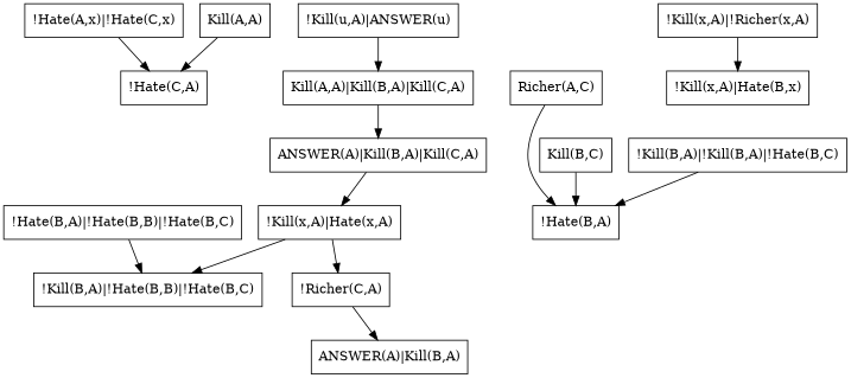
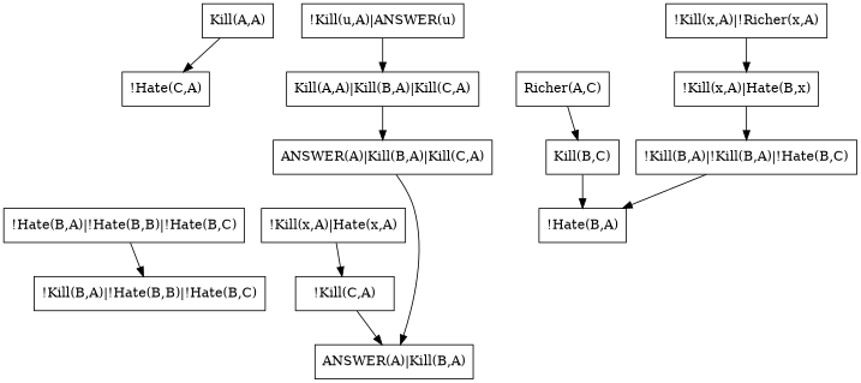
  digraph {
    node [shape=box]
-   n1 [label="!Hate(A,x)|!Hate(C,x)"]
    n2 [label="!Hate(C,A)"]
    n3 [label="Kill(A,A)"]
    n4 [label="!Hate(B,A)|!Hate(B,B)|!Hate(B,C)"]
    n5 [label="!Kill(B,A)|!Hate(B,B)|!Hate(B,C)"]
    n6 [label="!Kill(x,A)|Hate(B,x)"]
    n7 [label="!Kill(B,A)|!Kill(B,A)|!Hate(B,C)"]
    n8 [label="!Kill(x,A)|!Richer(x,A)"]
    n9 [label="Kill(A,A)|Kill(B,A)|Kill(C,A)"]
    n10 [label="ANSWER(A)|Kill(B,A)|Kill(C,A)"]
    n11 [label="ANSWER(A)|Kill(B,A)"]
    n12 [label="!Kill(u,A)|ANSWER(u)"]
    n13 [label="!Kill(x,A)|Hate(x,A)"]
-   n14 [label="!Richer(C,A)"]
+   n14 [label="!Kill(C,A)"]
    n15 [label="!Hate(B,A)"]
    n16 [label="Kill(B,C)"]
    n17 [label="Richer(A,C)"]
-   n1 -> n2
    n3 -> n2
    n4 -> n5
+   n6 -> n7
    n7 -> n15
    n8 -> n6
    n9 -> n10
-   n10 -> n13
+   n10 -> n11
    n12 -> n9
-   n13 -> n5
    n13 -> n14
    n14 -> n11
    n16 -> n15
-   n17 -> n15
+   n17 -> n16
  }
